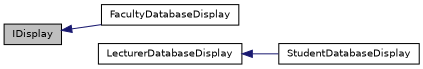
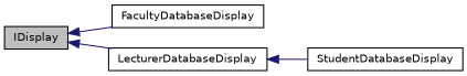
  digraph {
    fontname="DejaVu Sans"
    rankdir=LR
    node [color=black fillcolor=white fontname="DejaVu Sans" fontsize=10 shape=record style=filled]
    edge [color=midnightblue dir=back fontname="DejaVu Sans" fontsize=10 labelfontname=Helvetica labelfontsize=10 style=solid]
    n1 [fillcolor=grey75 fontcolor=black height=0.2 label=IDisplay width=0.4]
    n2 [height=0.2 label=FacultyDatabaseDisplay width=0.4]
    n3 [height=0.2 label=LecturerDatabaseDisplay width=0.4]
    n4 [height=0.2 label=StudentDatabaseDisplay width=0.4]
    n1 -> n2
+   n1 -> n3
    n3 -> n4
  }
